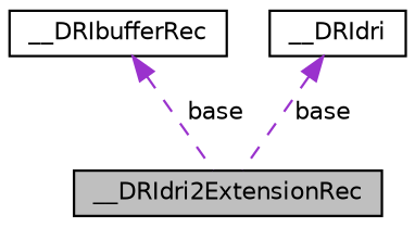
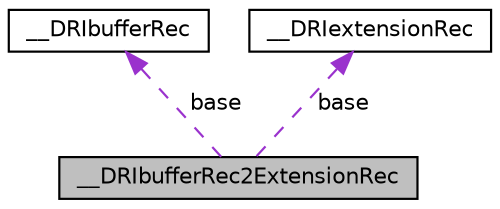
  digraph {
    node [color=black fillcolor=white fontname=Helvetica fontsize=10 shape=record style=filled]
    edge [color=darkorchid3 dir=back fontname=Helvetica fontsize=10 labelfontname=Helvetica labelfontsize=10 style=dashed]
-   n1 [fillcolor=grey75 fontcolor=black height=0.2 label=__DRIdri2ExtensionRec width=0.4]
+   n1 [fillcolor=grey75 fontcolor=black height=0.2 label=__DRIbufferRec2ExtensionRec width=0.4]
    n2 [height=0.2 label=__DRIbufferRec width=0.4]
-   n3 [height=0.2 label=__DRIdri width=0.4]
+   n3 [height=0.2 label=__DRIextensionRec width=0.4]
    n2 -> n1 [label=" base"]
    n3 -> n1 [label=" base"]
  }
